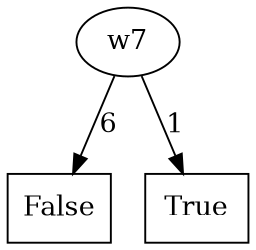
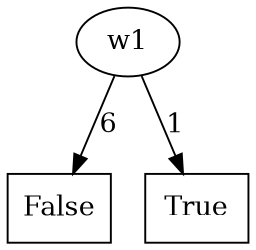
  digraph {
    node [shape=rectangle]
-   n1 [label=w7 shape=oval]
+   n1 [label=w1 shape=oval]
    n2 [label=False]
    n3 [label=True]
    n1 -> n2 [label=6]
    n1 -> n3 [label=1]
  }
